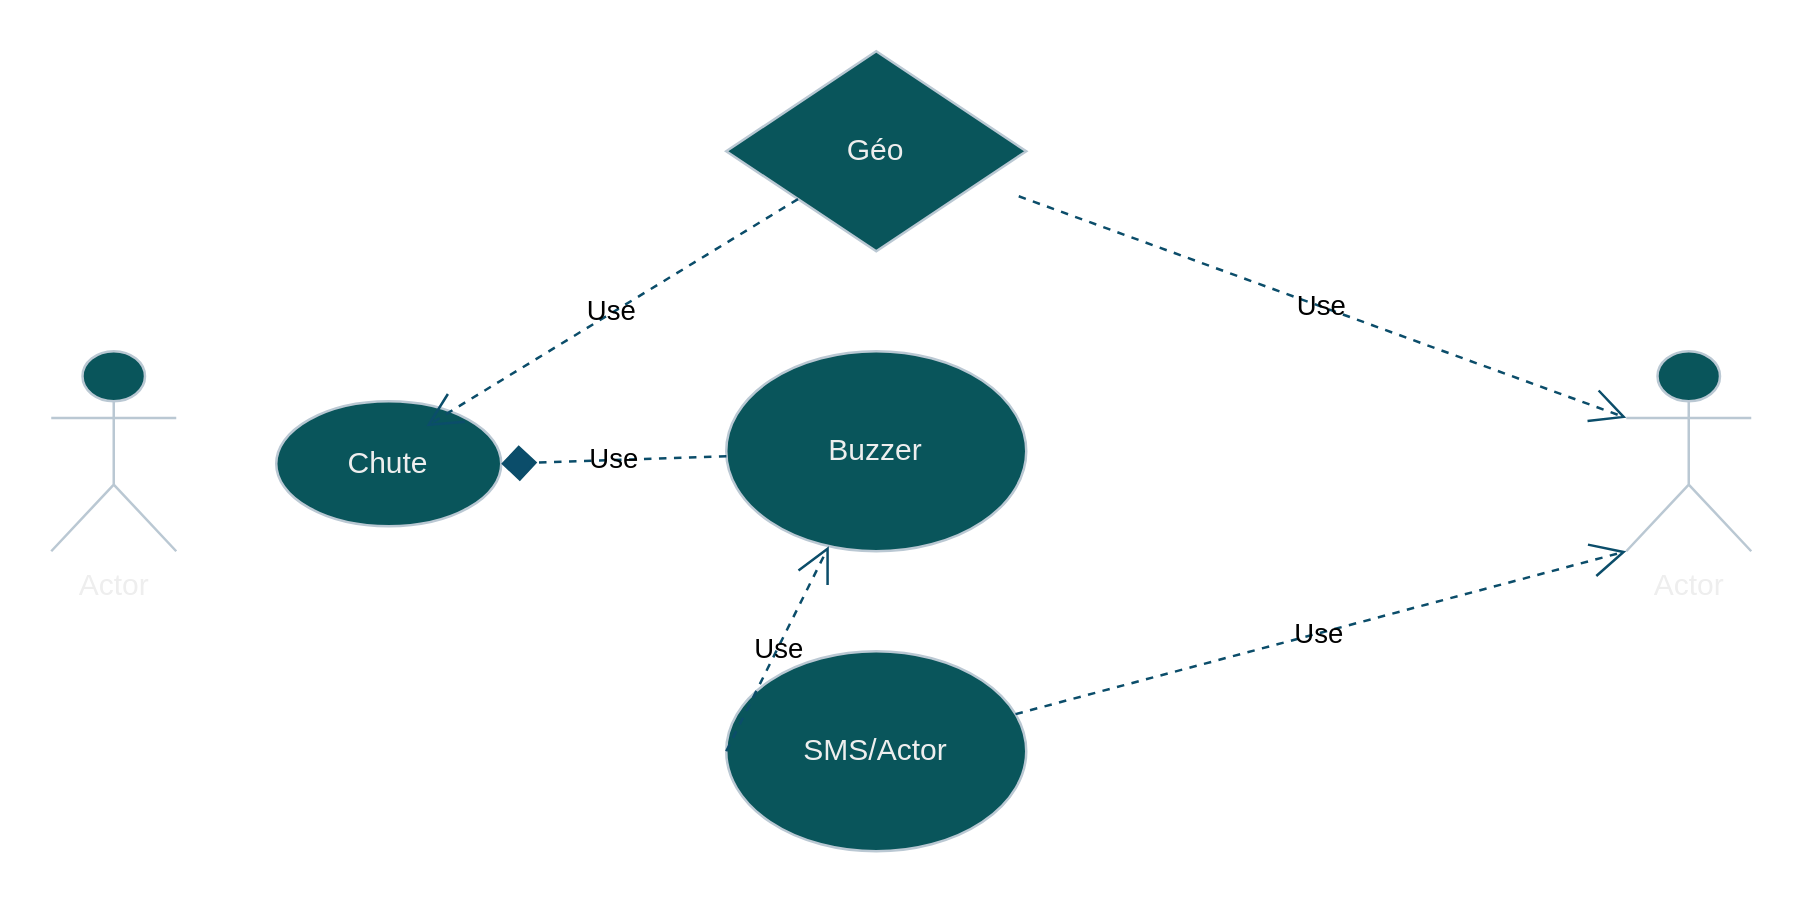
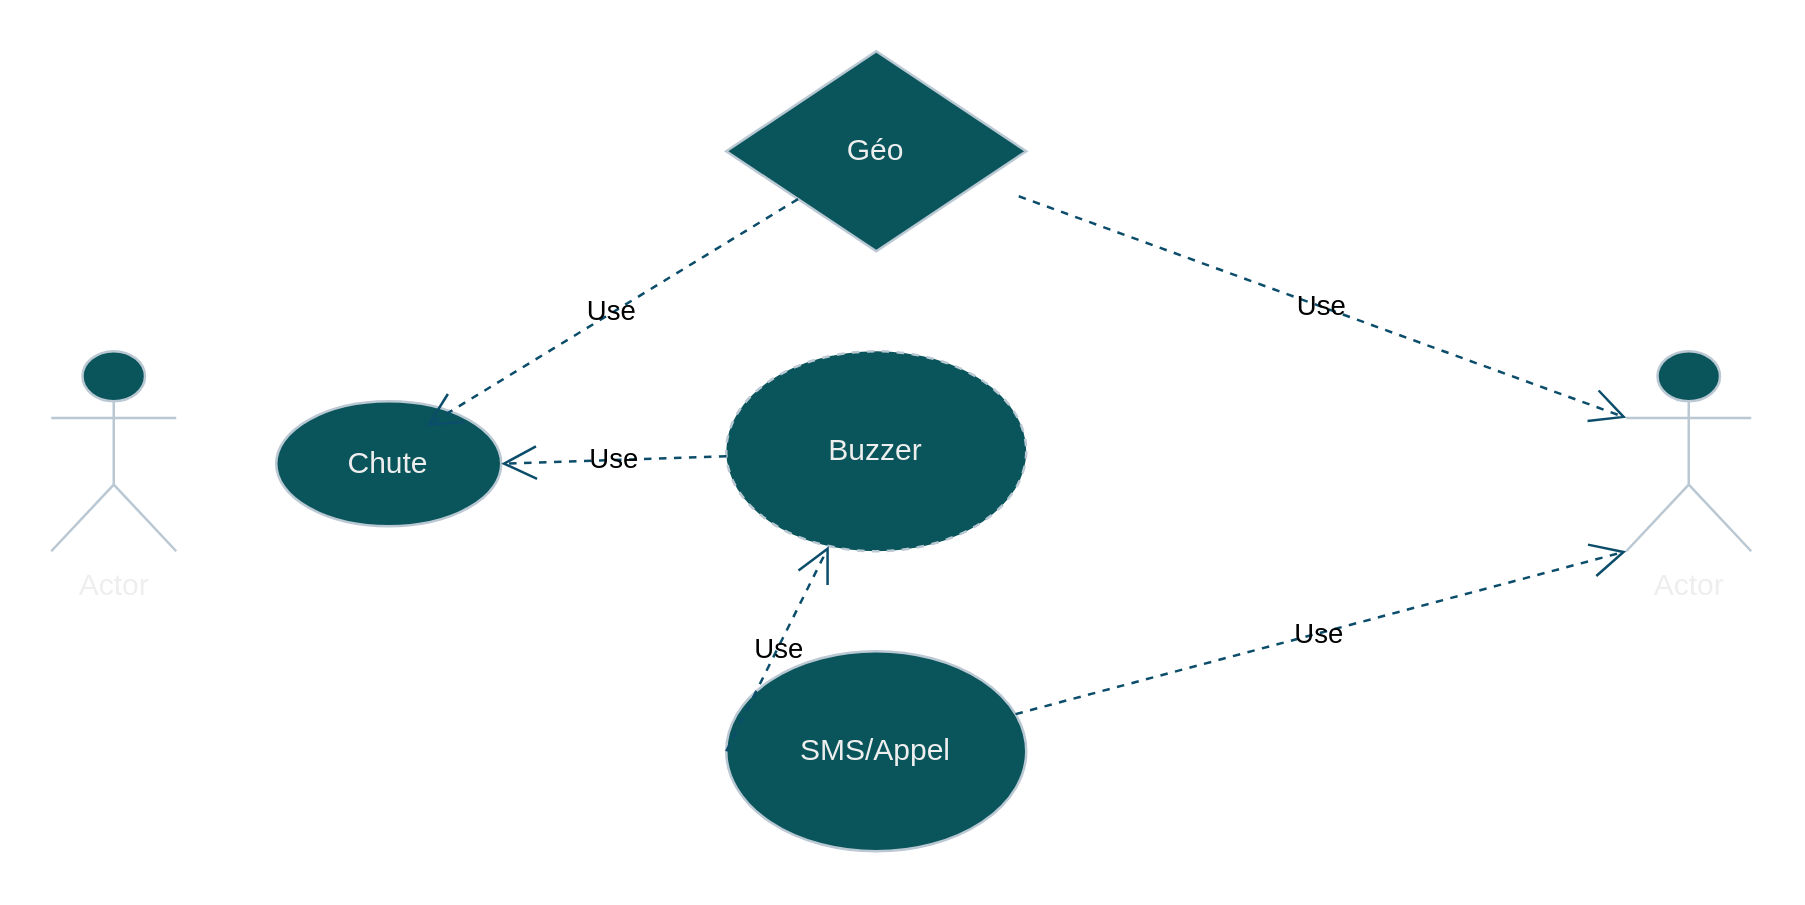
  <mxCell id="0" />
  <mxCell id="1" parent="0" />
  <mxCell id="2" value="Actor" style="shape=umlActor;verticalLabelPosition=bottom;verticalAlign=top;html=1;outlineConnect=0;labelBackgroundColor=none;fillColor=#09555B;strokeColor=#BAC8D3;fontColor=#EEEEEE;" vertex="1" parent="1"><mxGeometry x="20" y="140" width="50" height="80" as="geometry" /></mxCell>
  <mxCell id="3" value="Chute" style="ellipse;whiteSpace=wrap;html=1;labelBackgroundColor=none;fillColor=#09555B;strokeColor=#BAC8D3;fontColor=#EEEEEE;" vertex="1" parent="1"><mxGeometry x="110" y="160" width="90" height="50" as="geometry" /></mxCell>
- <mxCell id="4" value="Buzzer" style="ellipse;whiteSpace=wrap;html=1;labelBackgroundColor=none;fillColor=#09555B;strokeColor=#BAC8D3;fontColor=#EEEEEE;" vertex="1" parent="1"><mxGeometry x="290" y="140" width="120" height="80" as="geometry" /></mxCell>
- <mxCell id="5" value="SMS/Actor" style="ellipse;whiteSpace=wrap;html=1;labelBackgroundColor=none;fillColor=#09555B;strokeColor=#BAC8D3;fontColor=#EEEEEE;" vertex="1" parent="1"><mxGeometry x="290" y="260" width="120" height="80" as="geometry" /></mxCell>
+ <mxCell id="4" value="Buzzer" style="ellipse;whiteSpace=wrap;html=1;labelBackgroundColor=none;fillColor=#09555B;strokeColor=#BAC8D3;fontColor=#EEEEEE;dashed=1;" vertex="1" parent="1"><mxGeometry x="290" y="140" width="120" height="80" as="geometry" /></mxCell>
+ <mxCell id="5" value="SMS/Appel" style="ellipse;whiteSpace=wrap;html=1;labelBackgroundColor=none;fillColor=#09555B;strokeColor=#BAC8D3;fontColor=#EEEEEE;" vertex="1" parent="1"><mxGeometry x="290" y="260" width="120" height="80" as="geometry" /></mxCell>
  <mxCell id="6" value="Géo" style="rhombus;whiteSpace=wrap;html=1;labelBackgroundColor=none;fillColor=#09555B;strokeColor=#BAC8D3;fontColor=#EEEEEE;" vertex="1" parent="1"><mxGeometry x="290" y="20" width="120" height="80" as="geometry" /></mxCell>
  <mxCell id="7" value="Actor" style="shape=umlActor;verticalLabelPosition=bottom;verticalAlign=top;html=1;outlineConnect=0;labelBackgroundColor=none;fillColor=#09555B;strokeColor=#BAC8D3;fontColor=#EEEEEE;" vertex="1" parent="1"><mxGeometry x="650" y="140" width="50" height="80" as="geometry" /></mxCell>
  <mxCell id="8" value="Use" style="endArrow=open;endSize=12;dashed=1;html=1;rounded=0;labelBackgroundColor=none;strokeColor=#0B4D6A;fontColor=default;" edge="1" parent="1" source="6"><mxGeometry width="160" relative="1" as="geometry"><mxPoint x="290" y="60" as="sourcePoint" /><mxPoint x="170" y="170" as="targetPoint" /></mxGeometry></mxCell>
- <mxCell id="9" value="Use" style="endArrow=diamond;endSize=12;dashed=1;html=1;rounded=0;entryX=1;entryY=0.5;entryDx=0;entryDy=0;labelBackgroundColor=none;strokeColor=#0B4D6A;fontColor=default;" edge="1" parent="1" source="4" target="3"><mxGeometry width="160" relative="1" as="geometry"><mxPoint x="390" y="100" as="sourcePoint" /><mxPoint x="249.047" y="209.63" as="targetPoint" /></mxGeometry></mxCell>
+ <mxCell id="9" value="Use" style="endArrow=open;endSize=12;dashed=1;html=1;rounded=0;entryX=1;entryY=0.5;entryDx=0;entryDy=0;labelBackgroundColor=none;strokeColor=#0B4D6A;fontColor=default;" edge="1" parent="1" source="4" target="3"><mxGeometry width="160" relative="1" as="geometry"><mxPoint x="390" y="100" as="sourcePoint" /><mxPoint x="249.047" y="209.63" as="targetPoint" /></mxGeometry></mxCell>
  <mxCell id="10" value="Use" style="endArrow=open;endSize=12;dashed=1;html=1;rounded=0;exitX=0;exitY=0.5;exitDx=0;exitDy=0;labelBackgroundColor=none;strokeColor=#0B4D6A;fontColor=default;" edge="1" parent="1" source="5" target="4"><mxGeometry width="160" relative="1" as="geometry"><mxPoint x="270" y="350" as="sourcePoint" /><mxPoint x="129.047" y="459.63" as="targetPoint" /></mxGeometry></mxCell>
  <mxCell id="11" value="Use" style="endArrow=open;endSize=12;dashed=1;html=1;rounded=0;entryX=0;entryY=0.333;entryDx=0;entryDy=0;entryPerimeter=0;exitX=0.975;exitY=0.725;exitDx=0;exitDy=0;exitPerimeter=0;labelBackgroundColor=none;strokeColor=#0B4D6A;fontColor=default;" edge="1" parent="1" source="6" target="7"><mxGeometry width="160" relative="1" as="geometry"><mxPoint x="480" y="80" as="sourcePoint" /><mxPoint x="339.047" y="189.63" as="targetPoint" /></mxGeometry></mxCell>
  <mxCell id="12" value="Use" style="endArrow=open;endSize=12;dashed=1;html=1;rounded=0;entryX=0;entryY=1;entryDx=0;entryDy=0;entryPerimeter=0;labelBackgroundColor=none;strokeColor=#0B4D6A;fontColor=default;" edge="1" parent="1" source="5" target="7"><mxGeometry width="160" relative="1" as="geometry"><mxPoint x="550" y="340" as="sourcePoint" /><mxPoint x="409.047" y="449.63" as="targetPoint" /></mxGeometry></mxCell>
